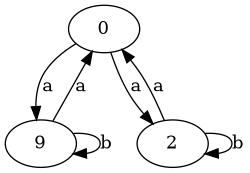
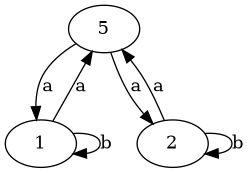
  digraph {
    d2tdocpreamble="\usetikzlibrary{automata}"
    d2tfigpreamble="\tikzstyle{every state}= [ draw=blue!50,very thick,fill=blue!20]  \tikzstyle{auto}= [fill=white]"
    ranksep=0.5
    node [style=state]
    edge [lblstyle=auto topath="bend right"]
-   n1 [label=0 style="state, initial, accepting"]
-   n2 [label=9]
+   n1 [label=5 style="state, initial, accepting"]
+   n2 [label=1]
    n3 [label=2]
    n1 -> n2 [label=a]
    n1 -> n3 [label=a]
    n2 -> n1 [label=a]
    n2 -> n2 [label=b topath="loop above"]
    n3 -> n1 [label=a]
    n3 -> n3 [label=b topath="loop above"]
  }
